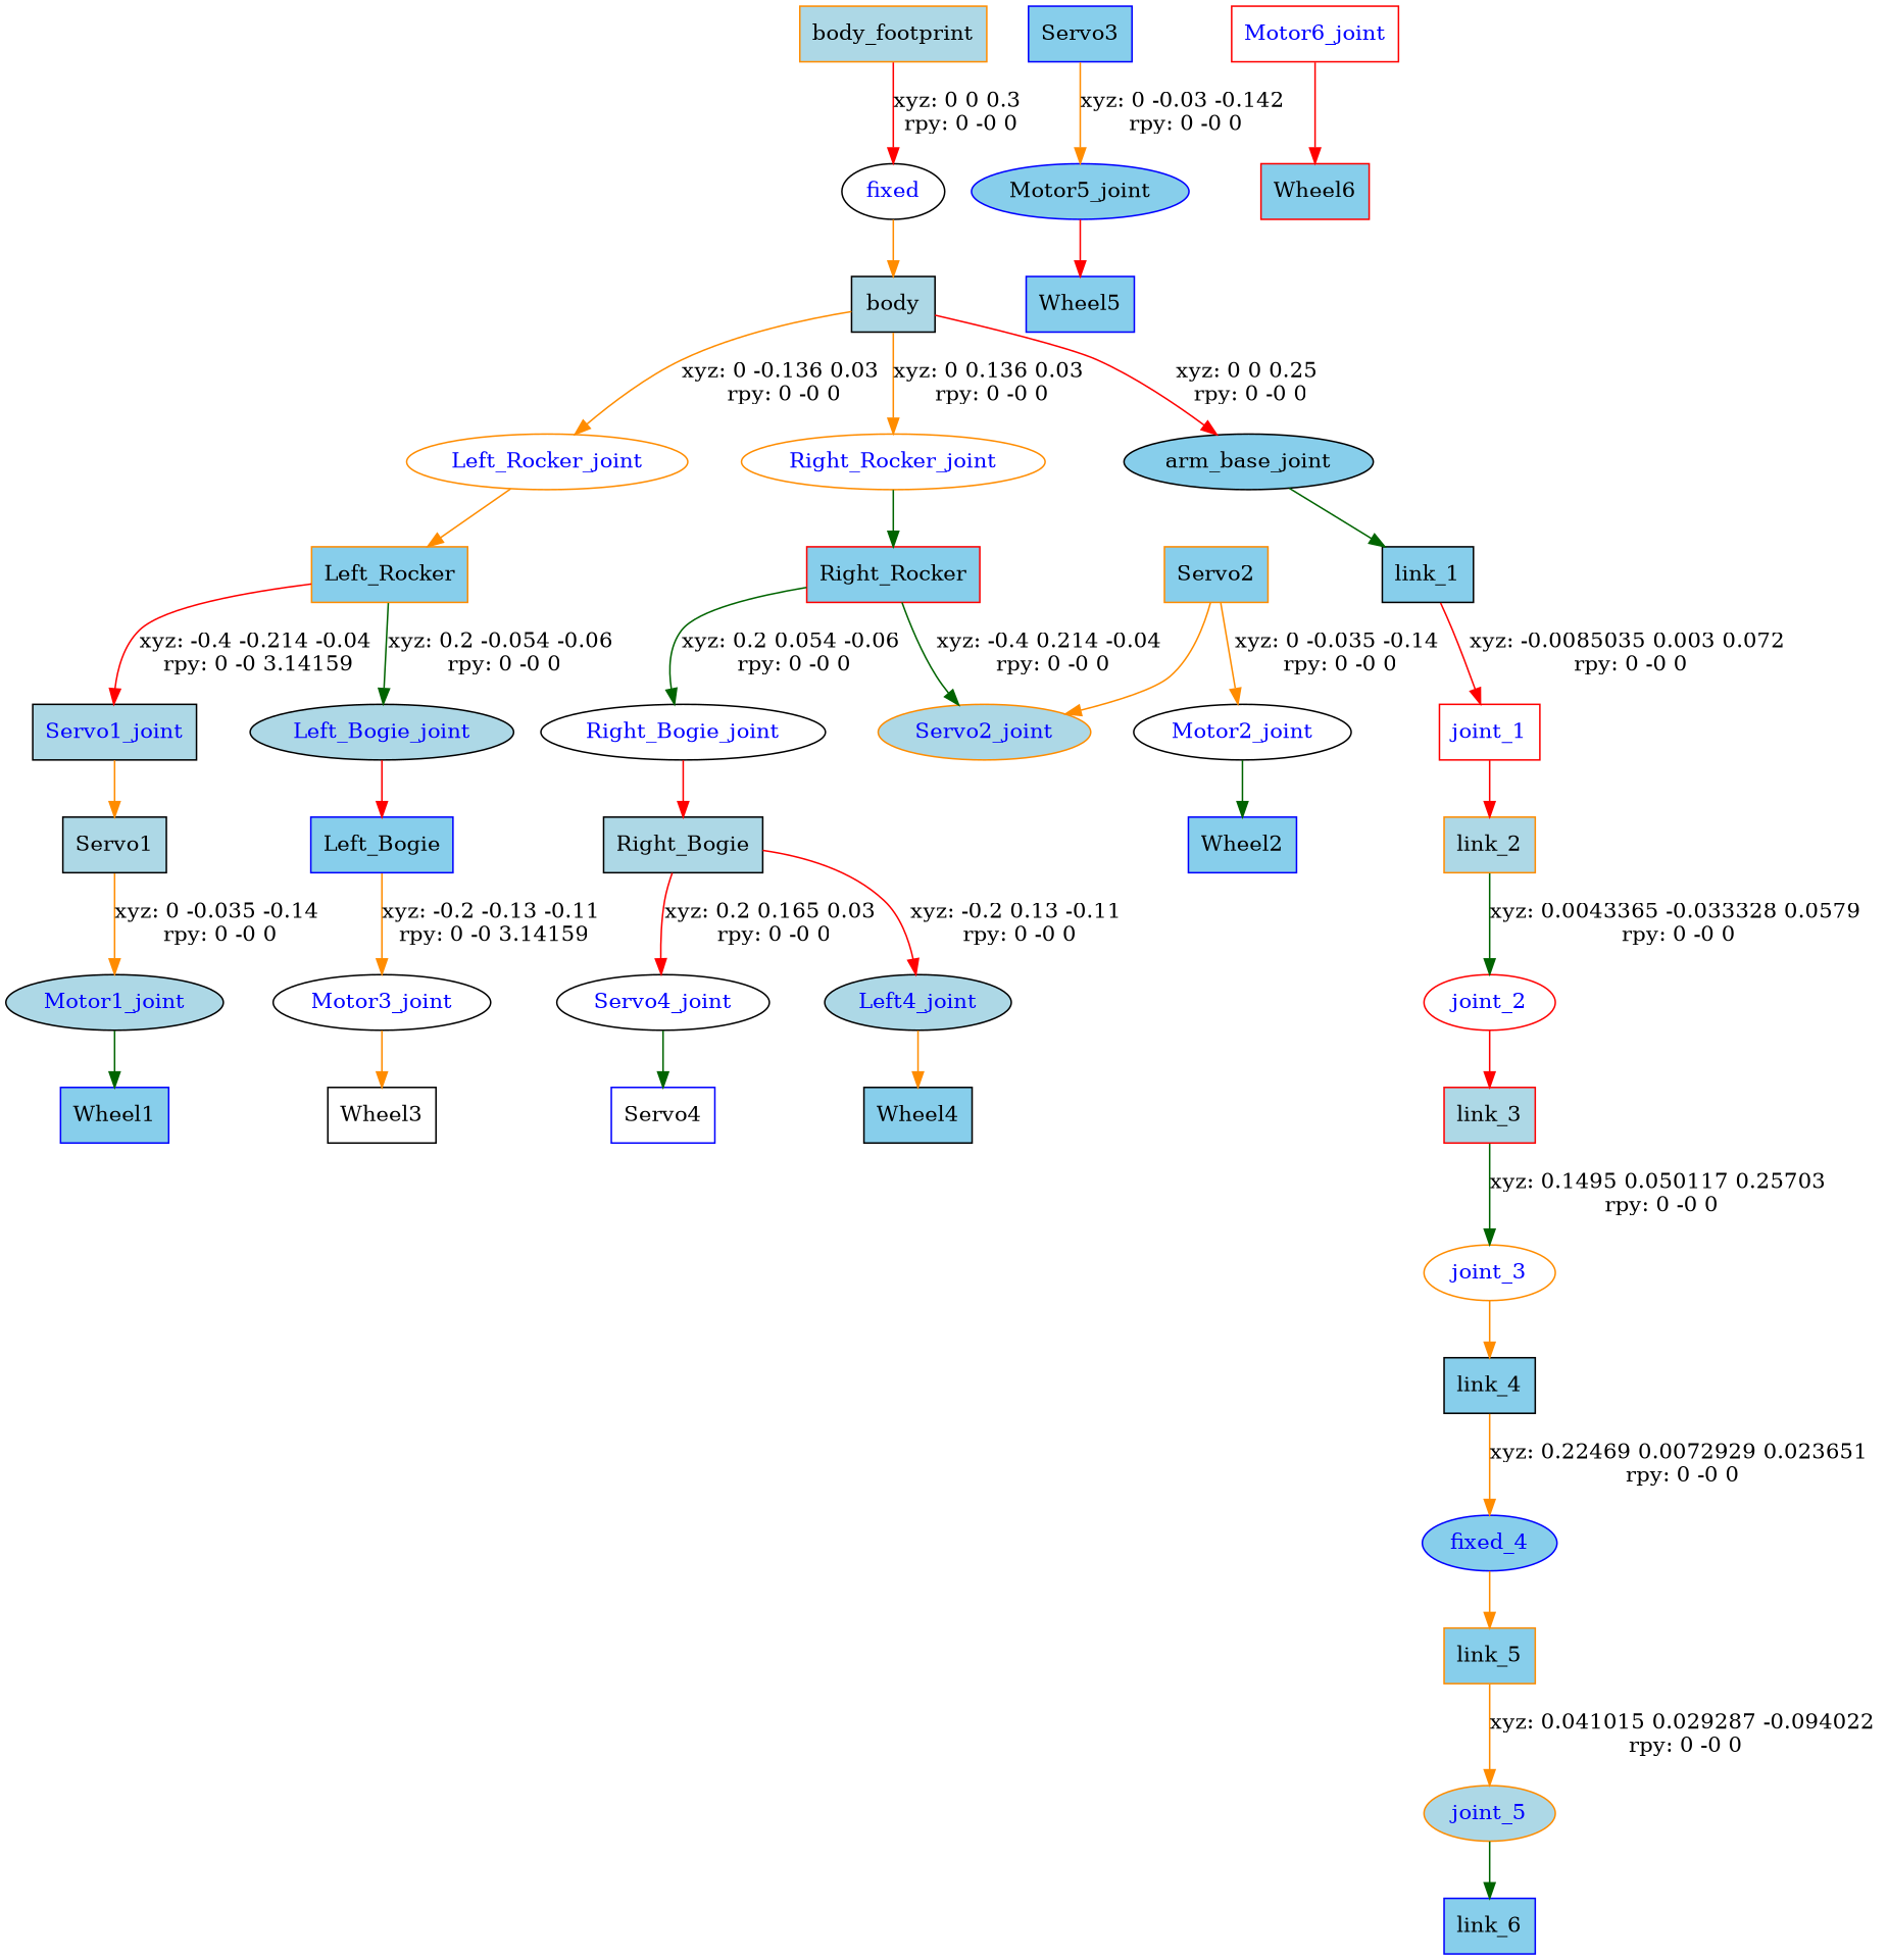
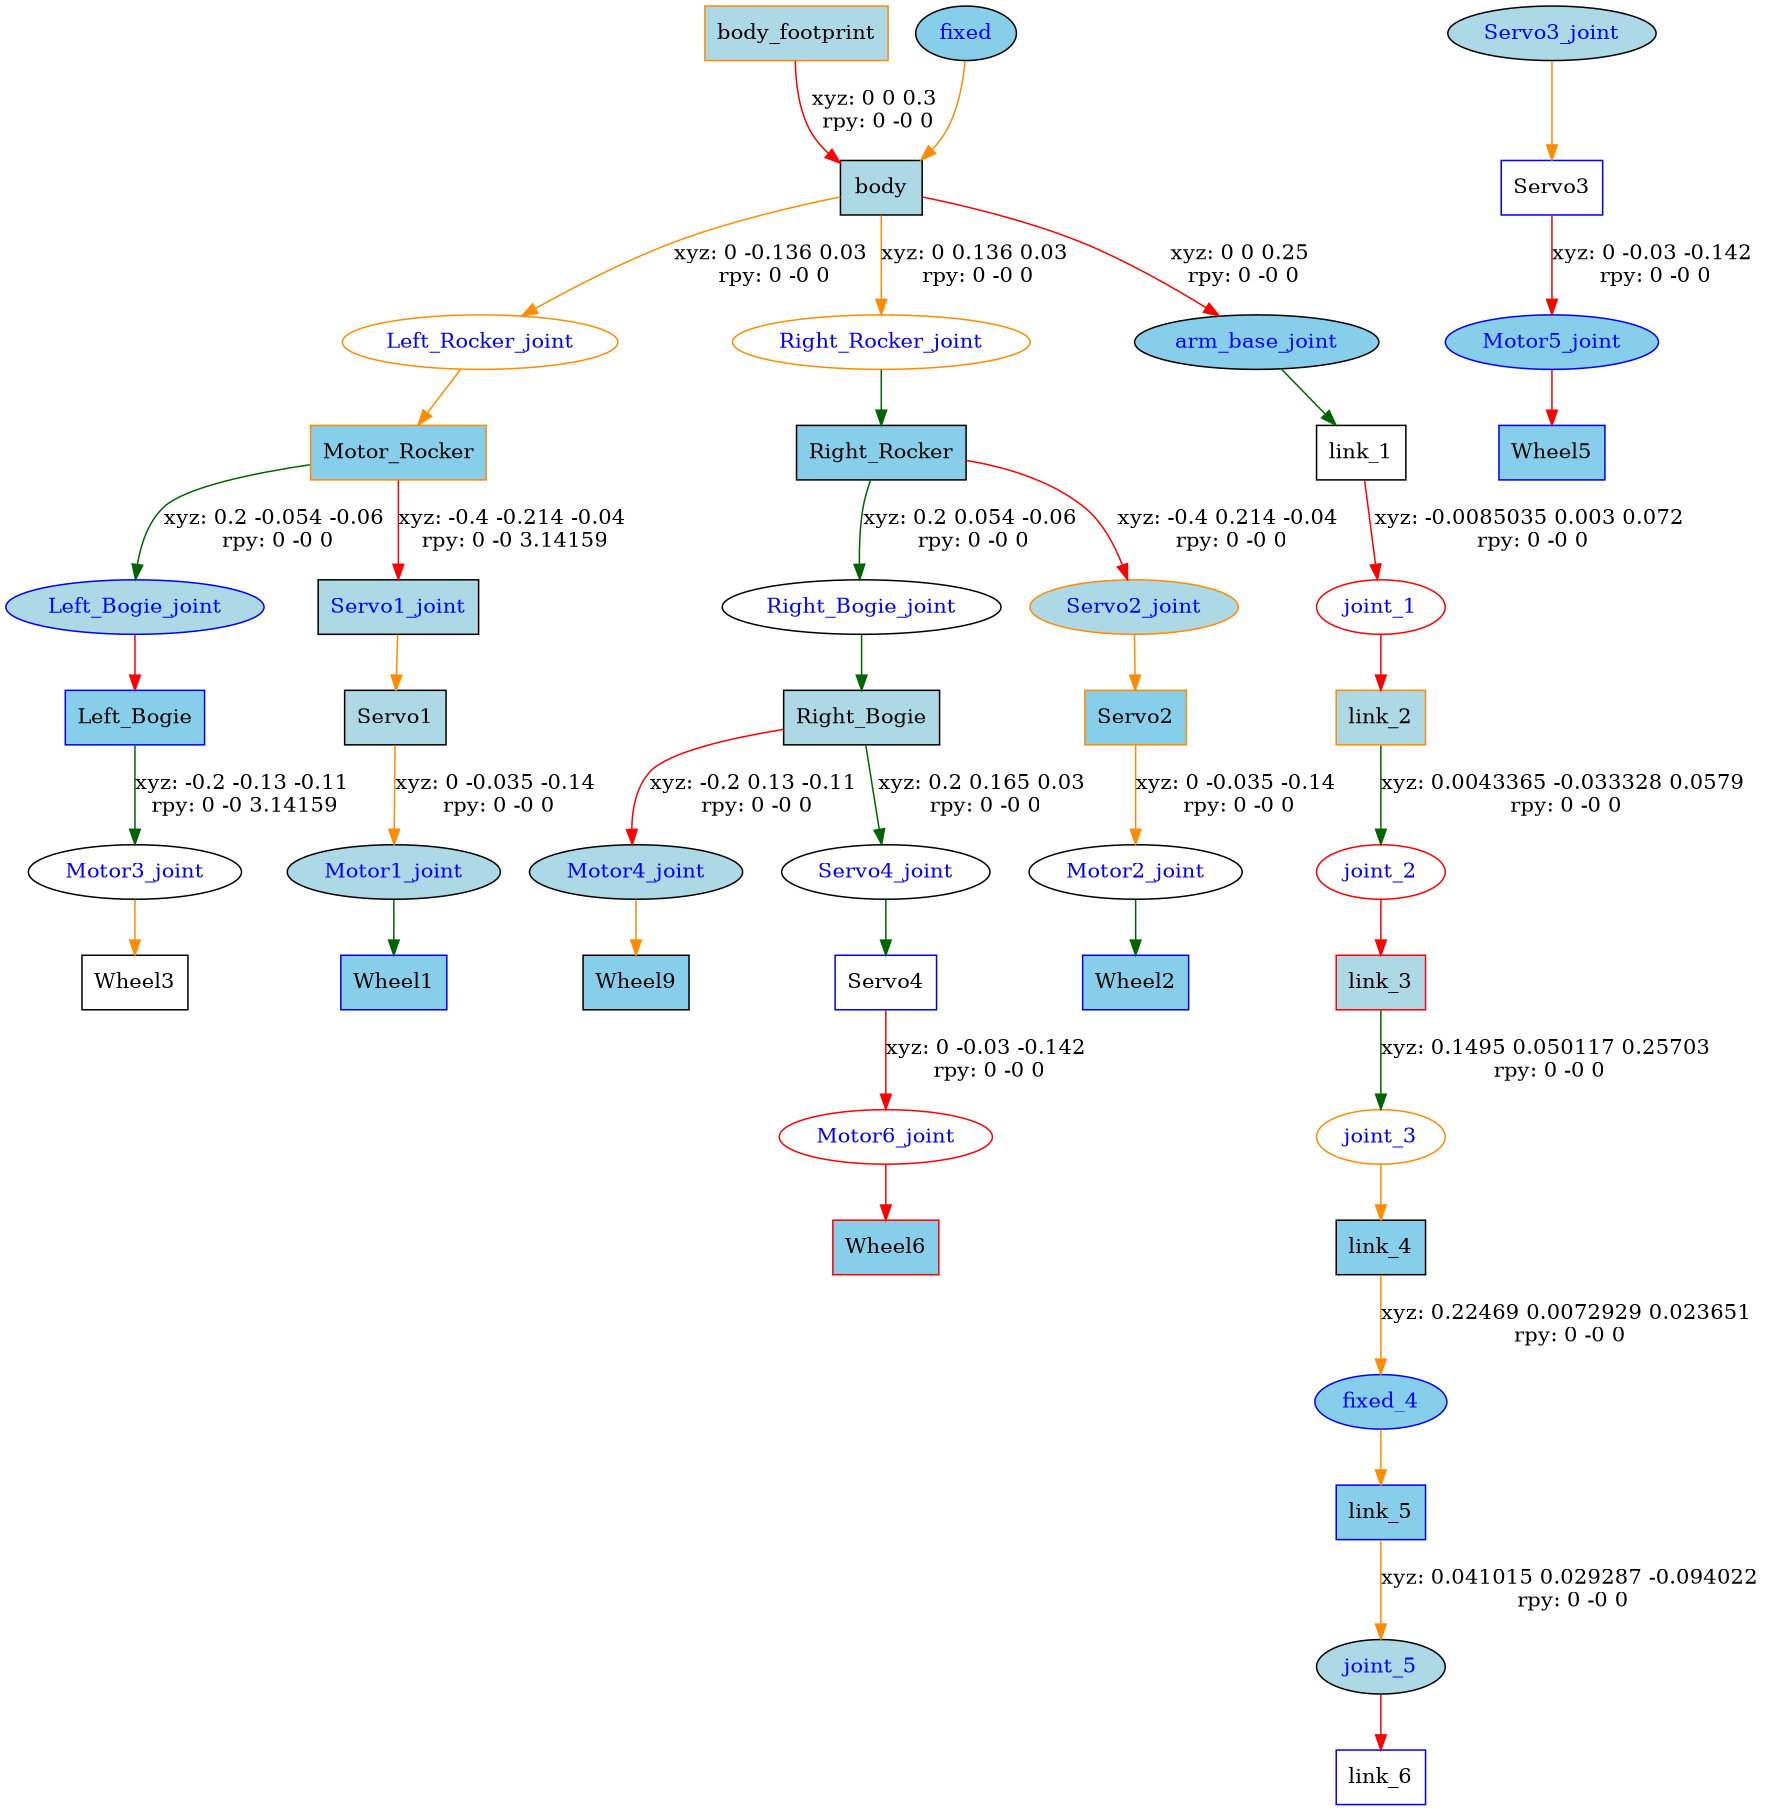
  digraph {
    node [color=black fillcolor=skyblue shape=box style=filled]
    edge [color=darkorange]
    n1 [color=darkorange fillcolor=lightblue label=body_footprint]
-   fixed [fillcolor=white fontcolor=blue shape=ellipse]
+   fixed [fontcolor=blue shape=ellipse]
    n3 [fillcolor=lightblue label=body]
    Left_Rocker_joint [color=darkorange fillcolor=white fontcolor=blue shape=ellipse]
    Right_Rocker_joint [color=darkorange fillcolor=white fontcolor=blue shape=ellipse]
-   arm_base_joint [fontcolor=black shape=ellipse]
-   n7 [color=darkorange label=Left_Rocker]
-   n8 [color=red label=Right_Rocker]
-   n9 [label=link_1]
-   Left_Bogie_joint [fillcolor=lightblue fontcolor=blue shape=ellipse]
+   arm_base_joint [fontcolor=blue shape=ellipse]
+   n7 [color=darkorange label=Motor_Rocker]
+   n8 [label=Right_Rocker]
+   n9 [fillcolor=white label=link_1]
+   Left_Bogie_joint [color=blue fillcolor=lightblue fontcolor=blue shape=ellipse]
    Servo1_joint [fillcolor=lightblue fontcolor=blue]
    n12 [color=blue label=Left_Bogie]
    n13 [fillcolor=lightblue label=Servo1]
    Motor3_joint [fillcolor=white fontcolor=blue shape=ellipse]
    n15 [fillcolor=white label=Wheel3]
-   n17 [color=blue label=Servo3]
-   Motor5_joint [color=blue fontcolor=black shape=ellipse]
+   Servo3_joint [fillcolor=lightblue fontcolor=blue shape=ellipse]
+   n17 [color=blue fillcolor=white label=Servo3]
+   Motor5_joint [color=blue fontcolor=blue shape=ellipse]
    n19 [color=blue label=Wheel5]
    Motor1_joint [fillcolor=lightblue fontcolor=blue shape=ellipse]
    n21 [color=blue label=Wheel1]
    Right_Bogie_joint [fillcolor=white fontcolor=blue shape=ellipse]
    Servo2_joint [color=darkorange fillcolor=lightblue fontcolor=blue shape=ellipse]
    n24 [fillcolor=lightblue label=Right_Bogie]
    n25 [color=darkorange label=Servo2]
-   Motor4_joint [fillcolor=lightblue fontcolor=blue shape=ellipse label=Left4_joint]
+   Motor4_joint [fillcolor=lightblue fontcolor=blue shape=ellipse]
    Servo4_joint [fillcolor=white fontcolor=blue shape=ellipse]
-   n28 [label=Wheel4]
+   n28 [label=Wheel9]
    n29 [color=blue fillcolor=white label=Servo4]
-   Motor6_joint [color=red fillcolor=white fontcolor=blue]
+   Motor6_joint [color=red fillcolor=white fontcolor=blue shape=ellipse]
    n31 [color=red label=Wheel6]
    Motor2_joint [fillcolor=white fontcolor=blue shape=ellipse]
    n33 [color=blue label=Wheel2]
-   joint_1 [color=red fillcolor=white fontcolor=blue]
+   joint_1 [color=red fillcolor=white fontcolor=blue shape=ellipse]
    n35 [color=darkorange fillcolor=lightblue label=link_2]
    joint_2 [color=red fillcolor=white fontcolor=blue shape=ellipse]
    n37 [color=red fillcolor=lightblue label=link_3]
    joint_3 [color=darkorange fillcolor=white fontcolor=blue shape=ellipse]
    n39 [label=link_4]
    n40 [color=blue fontcolor=blue label=fixed_4 shape=ellipse]
-   n41 [color=darkorange label=link_5]
-   joint_5 [color=darkorange fillcolor=lightblue fontcolor=blue shape=ellipse]
-   n43 [color=blue label=link_6]
-   n1 -> fixed [color=red label="xyz: 0 0 0.3 \nrpy: 0 -0 0"]
+   n41 [color=blue label=link_5]
+   joint_5 [fillcolor=lightblue fontcolor=blue shape=ellipse]
+   n43 [color=blue fillcolor=white label=link_6]
+   n1 -> n3 [color=red label="xyz: 0 0 0.3 \nrpy: 0 -0 0"]
    fixed -> n3
    n3 -> Left_Rocker_joint [label="xyz: 0 -0.136 0.03 \nrpy: 0 -0 0"]
    n3 -> Right_Rocker_joint [label="xyz: 0 0.136 0.03 \nrpy: 0 -0 0"]
    n3 -> arm_base_joint [color=red label="xyz: 0 0 0.25 \nrpy: 0 -0 0"]
    Left_Rocker_joint -> n7
    Right_Rocker_joint -> n8 [color=darkgreen]
    arm_base_joint -> n9 [color=darkgreen]
    n7 -> Left_Bogie_joint [color=darkgreen label="xyz: 0.2 -0.054 -0.06 \nrpy: 0 -0 0"]
    n7 -> Servo1_joint [color=red label="xyz: -0.4 -0.214 -0.04 \nrpy: 0 -0 3.14159"]
    n8 -> Right_Bogie_joint [color=darkgreen label="xyz: 0.2 0.054 -0.06 \nrpy: 0 -0 0"]
-   n8 -> Servo2_joint [color=darkgreen label="xyz: -0.4 0.214 -0.04 \nrpy: 0 -0 0"]
+   n8 -> Servo2_joint [color=red label="xyz: -0.4 0.214 -0.04 \nrpy: 0 -0 0"]
    n9 -> joint_1 [color=red label="xyz: -0.0085035 0.003 0.072 \nrpy: 0 -0 0"]
    Left_Bogie_joint -> n12 [color=red]
    Servo1_joint -> n13
-   n12 -> Motor3_joint [label="xyz: -0.2 -0.13 -0.11 \nrpy: 0 -0 3.14159"]
+   n12 -> Motor3_joint [color=darkgreen label="xyz: -0.2 -0.13 -0.11 \nrpy: 0 -0 3.14159"]
    n13 -> Motor1_joint [label="xyz: 0 -0.035 -0.14 \nrpy: 0 -0 0"]
    Motor3_joint -> n15
-   n17 -> Motor5_joint [label="xyz: 0 -0.03 -0.142 \nrpy: 0 -0 0"]
+   Servo3_joint -> n17
+   n17 -> Motor5_joint [color=red label="xyz: 0 -0.03 -0.142 \nrpy: 0 -0 0"]
    Motor5_joint -> n19 [color=red]
    Motor1_joint -> n21 [color=darkgreen]
-   Right_Bogie_joint -> n24 [color=red]
-   n25 -> Servo2_joint
+   Right_Bogie_joint -> n24 [color=darkgreen]
+   Servo2_joint -> n25
    n24 -> Motor4_joint [color=red label="xyz: -0.2 0.13 -0.11 \nrpy: 0 -0 0"]
-   n24 -> Servo4_joint [color=red label="xyz: 0.2 0.165 0.03 \nrpy: 0 -0 0"]
+   n24 -> Servo4_joint [color=darkgreen label="xyz: 0.2 0.165 0.03 \nrpy: 0 -0 0"]
    n25 -> Motor2_joint [label="xyz: 0 -0.035 -0.14 \nrpy: 0 -0 0"]
    Motor4_joint -> n28
    Servo4_joint -> n29 [color=darkgreen]
+   n29 -> Motor6_joint [color=red label="xyz: 0 -0.03 -0.142 \nrpy: 0 -0 0"]
    Motor6_joint -> n31 [color=red]
    Motor2_joint -> n33 [color=darkgreen]
    joint_1 -> n35 [color=red]
    n35 -> joint_2 [color=darkgreen label="xyz: 0.0043365 -0.033328 0.0579 \nrpy: 0 -0 0"]
    joint_2 -> n37 [color=red]
    n37 -> joint_3 [color=darkgreen label="xyz: 0.1495 0.050117 0.25703 \nrpy: 0 -0 0"]
    joint_3 -> n39
    n39 -> n40 [label="xyz: 0.22469 0.0072929 0.023651 \nrpy: 0 -0 0"]
    n40 -> n41
    n41 -> joint_5 [label="xyz: 0.041015 0.029287 -0.094022 \nrpy: 0 -0 0"]
-   joint_5 -> n43 [color=darkgreen]
+   joint_5 -> n43 [color=red]
  }
